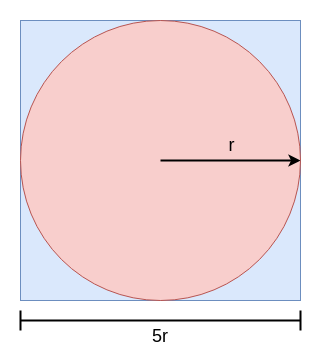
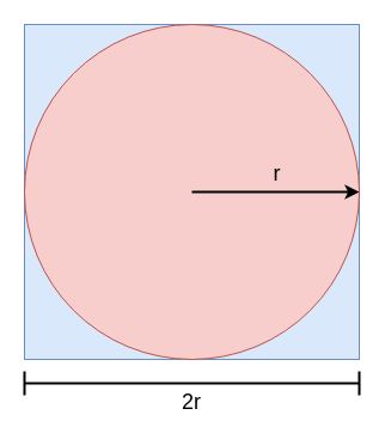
  <mxCell id="0" />
  <mxCell id="1" parent="0" />
  <mxCell id="2" value="" style="whiteSpace=wrap;html=1;aspect=fixed;fillColor=#dae8fc;strokeColor=#6c8ebf;" vertex="1" parent="1"><mxGeometry x="20" y="20" width="280" height="280" as="geometry" /></mxCell>
  <mxCell id="3" value="" style="ellipse;whiteSpace=wrap;html=1;aspect=fixed;fillColor=#f8cecc;strokeColor=#b85450;" vertex="1" parent="1"><mxGeometry x="20" y="20" width="280" height="280" as="geometry" /></mxCell>
  <mxCell id="4" value="" style="endArrow=classic;html=1;entryX=1;entryY=0.5;entryDx=0;entryDy=0;fillColor=#f8cecc;verticalAlign=bottom;labelPosition=center;verticalLabelPosition=top;align=center;strokeWidth=2;" edge="1" parent="1" target="3"><mxGeometry width="50" height="50" relative="1" as="geometry"><mxPoint x="160" y="160" as="sourcePoint" /><mxPoint x="260" y="20" as="targetPoint" /></mxGeometry></mxCell>
  <mxCell id="5" value="&lt;font style=&quot;font-size: 18px&quot;&gt;r&lt;/font&gt;" style="edgeLabel;html=1;align=center;verticalAlign=bottom;resizable=0;points=[];labelBackgroundColor=none;" vertex="1" connectable="0" parent="4"><mxGeometry y="2" relative="1" as="geometry"><mxPoint as="offset" /></mxGeometry></mxCell>
- <mxCell id="6" value="5r" style="shape=crossbar;whiteSpace=wrap;html=1;rounded=1;labelBackgroundColor=none;strokeWidth=2;noLabel=0;labelPadding=0;fontSize=18;verticalAlign=bottom;labelPosition=center;verticalLabelPosition=bottom;align=center;" vertex="1" parent="1"><mxGeometry x="20" y="310" width="280" height="20" as="geometry" /></mxCell>
+ <mxCell id="6" value="2r" style="shape=crossbar;whiteSpace=wrap;html=1;rounded=1;labelBackgroundColor=none;strokeWidth=2;noLabel=0;labelPadding=0;fontSize=18;verticalAlign=bottom;labelPosition=center;verticalLabelPosition=bottom;align=center;" vertex="1" parent="1"><mxGeometry x="20" y="310" width="280" height="20" as="geometry" /></mxCell>
